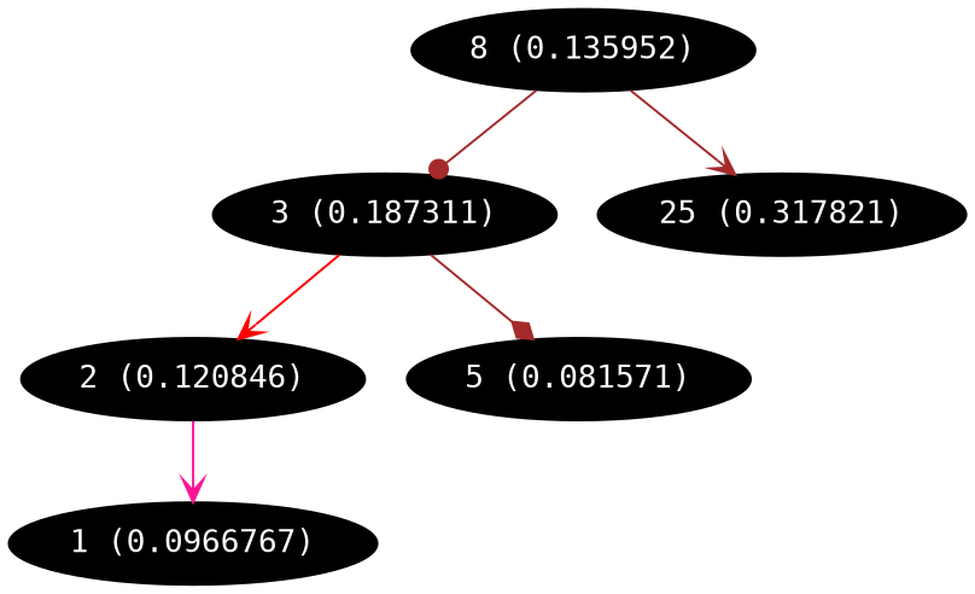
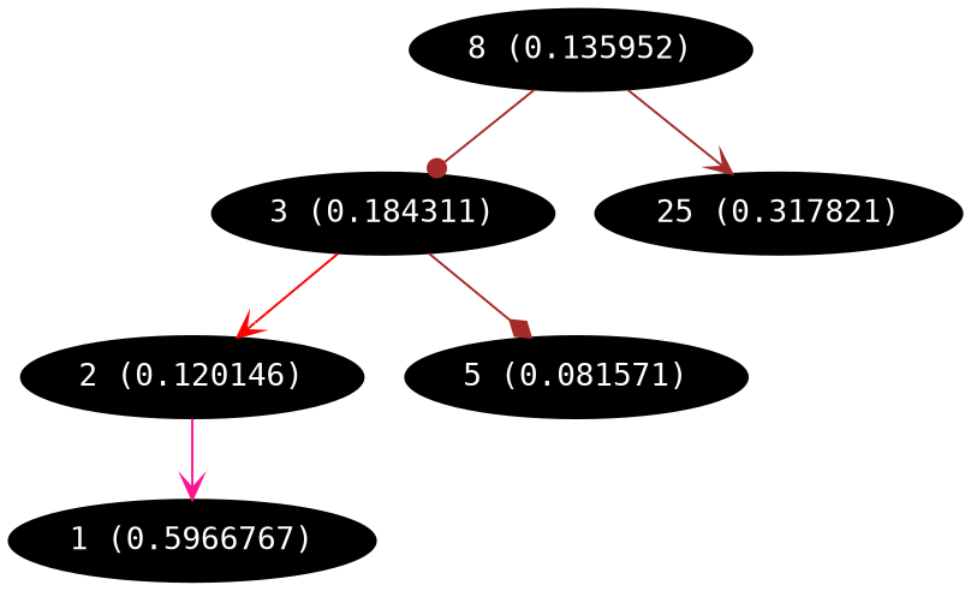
  digraph {
    fontname="DejaVu Sans Mono"
    node [fillcolor=black fontcolor=white fontname="DejaVu Sans Mono" style=filled]
    edge [arrowhead=vee color=brown fontname="DejaVu Sans Mono"]
    "8 (0.135952)"
-   "3 (0.187311)"
+   "3 (0.187311)" [label="3 (0.184311)"]
    n3 [label="25 (0.317821)"]
-   "2 (0.120846)"
+   "2 (0.120846)" [label="2 (0.120146)"]
    "5 (0.081571)"
-   "1 (0.0966767)"
+   "1 (0.0966767)" [label="1 (0.5966767)"]
    "8 (0.135952)" -> "3 (0.187311)" [arrowhead=dot]
    "8 (0.135952)" -> n3
    "3 (0.187311)" -> "2 (0.120846)" [color=red]
    "3 (0.187311)" -> "5 (0.081571)" [arrowhead=diamond]
    "2 (0.120846)" -> "1 (0.0966767)" [color=deeppink]
  }
